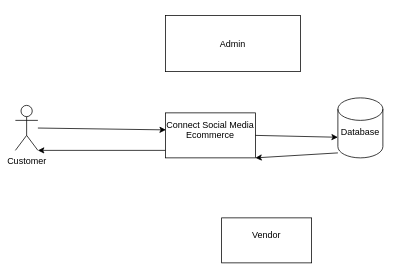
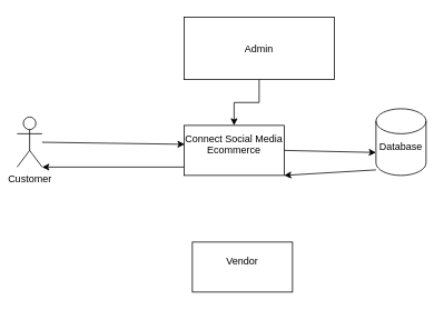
  <mxCell id="0" />
  <mxCell id="1" parent="0" />
  <mxCell id="2" value="Customer" style="shape=umlActor;verticalLabelPosition=bottom;verticalAlign=top;html=1;outlineConnect=0;" vertex="1" parent="1"><mxGeometry x="20" y="140" width="30" height="60" as="geometry" /></mxCell>
  <mxCell id="3" value="Connect Social Media Ecommerce&lt;div&gt;&lt;br&gt;&lt;/div&gt;" style="rounded=0;whiteSpace=wrap;html=1;" vertex="1" parent="1"><mxGeometry x="220" y="150" width="120" height="60" as="geometry" /></mxCell>
- <mxCell id="4" value="Vendor&lt;div&gt;&lt;br&gt;&lt;/div&gt;" style="rounded=0;whiteSpace=wrap;html=1;" vertex="1" parent="1"><mxGeometry x="295" y="290" width="120" height="60" as="geometry" /></mxCell>
+ <mxCell id="4" value="Vendor&lt;div&gt;&lt;br&gt;&lt;/div&gt;" style="rounded=0;whiteSpace=wrap;html=1;" vertex="1" parent="1"><mxGeometry x="230" y="290" width="120" height="60" as="geometry" /></mxCell>
+ <mxCell id="5" style="edgeStyle=orthogonalEdgeStyle;rounded=0;orthogonalLoop=1;jettySize=auto;html=1;exitX=0.5;exitY=1;exitDx=0;exitDy=0;" edge="1" parent="1" source="6" target="3"><mxGeometry relative="1" as="geometry" /></mxCell>
  <mxCell id="6" value="Admin" style="rounded=0;whiteSpace=wrap;html=1;" vertex="1" parent="1"><mxGeometry x="220" y="20" width="180" height="75" as="geometry" /></mxCell>
  <mxCell id="7" value="Database&lt;div&gt;&lt;br&gt;&lt;/div&gt;" style="shape=cylinder3;whiteSpace=wrap;html=1;boundedLbl=1;backgroundOutline=1;size=15;" vertex="1" parent="1"><mxGeometry x="450" y="130" width="60" height="80" as="geometry" /></mxCell>
  <mxCell id="8" value="" style="endArrow=classic;html=1;rounded=0;entryX=0.006;entryY=0.378;entryDx=0;entryDy=0;entryPerimeter=0;" edge="1" parent="1" source="2" target="3"><mxGeometry width="50" height="50" relative="1" as="geometry"><mxPoint x="70" y="280" as="sourcePoint" /><mxPoint x="220" y="180" as="targetPoint" /></mxGeometry></mxCell>
  <mxCell id="9" value="" style="endArrow=classic;html=1;rounded=0;exitX=1;exitY=0.5;exitDx=0;exitDy=0;entryX=0;entryY=0;entryDx=0;entryDy=52.5;entryPerimeter=0;" edge="1" parent="1" source="3" target="7"><mxGeometry width="50" height="50" relative="1" as="geometry"><mxPoint x="370" y="205" as="sourcePoint" /><mxPoint x="420" y="155" as="targetPoint" /><Array as="points" /></mxGeometry></mxCell>
  <mxCell id="10" value="" style="endArrow=classic;html=1;rounded=0;entryX=1;entryY=1;entryDx=0;entryDy=0;entryPerimeter=0;" edge="1" parent="1" target="2"><mxGeometry width="50" height="50" relative="1" as="geometry"><mxPoint x="220" y="200" as="sourcePoint" /><mxPoint x="310" y="140" as="targetPoint" /><Array as="points"><mxPoint x="220" y="200" /></Array></mxGeometry></mxCell>
  <mxCell id="11" value="" style="endArrow=classic;html=1;rounded=0;entryX=1;entryY=1;entryDx=0;entryDy=0;exitX=0;exitY=0.917;exitDx=0;exitDy=0;exitPerimeter=0;" edge="1" parent="1" source="7" target="3"><mxGeometry width="50" height="50" relative="1" as="geometry"><mxPoint x="260" y="190" as="sourcePoint" /><mxPoint x="440" y="270" as="targetPoint" /></mxGeometry></mxCell>
